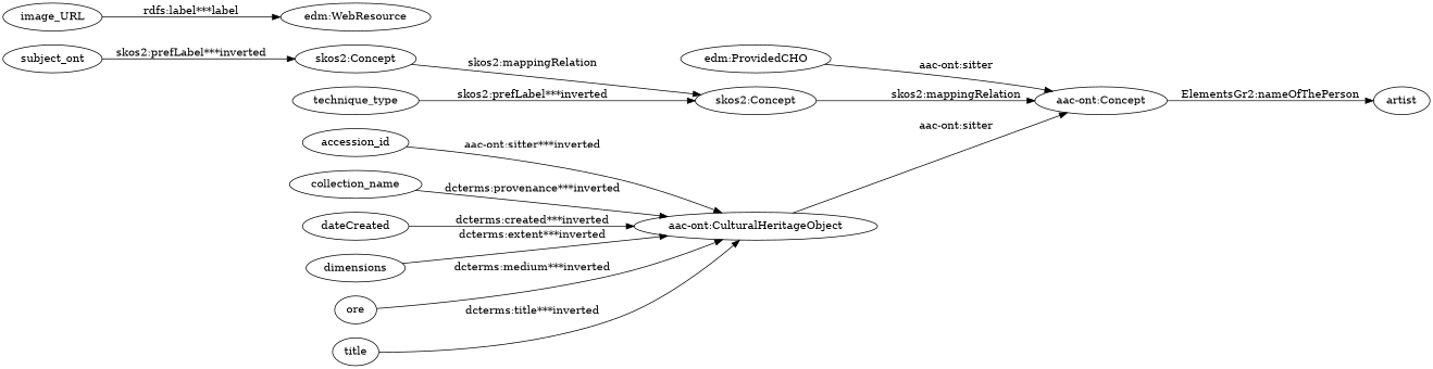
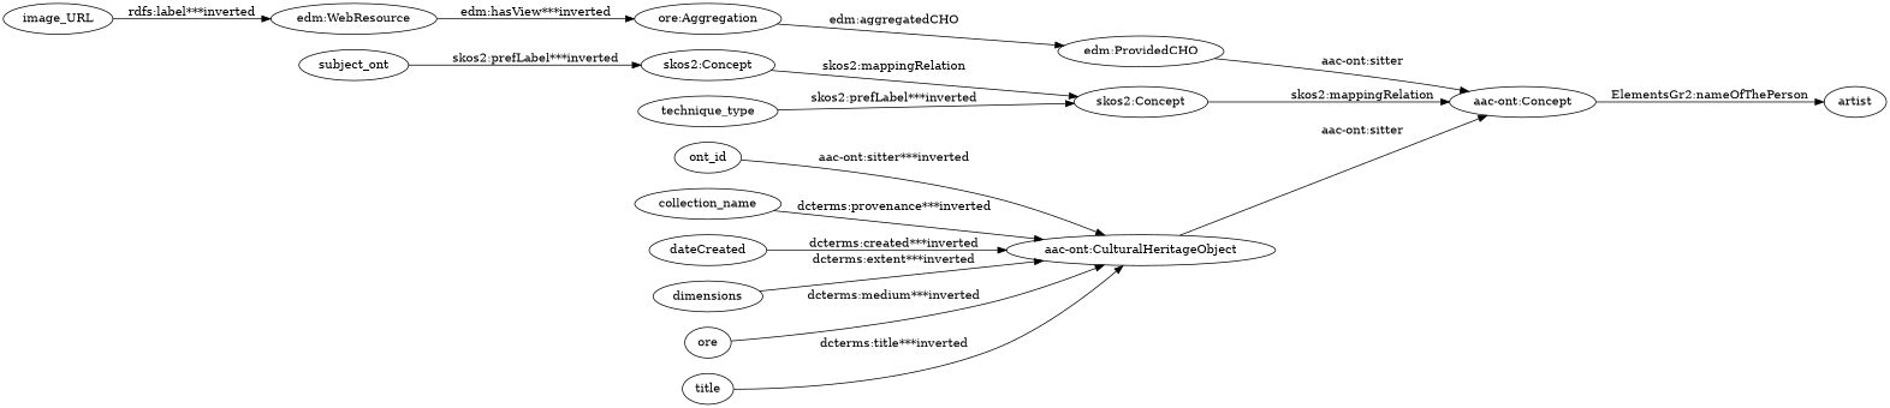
  digraph {
    rankdir=LR
    node [type=attribute_name]
    edge [type=st_property_uri weight=1]
    n1 [label="aac-ont:CulturalHeritageObject" type=class_uri]
    n2 [label="aac-ont:Concept" type=class_uri]
    n3 [label=artist]
-   n4 [label=accession_id]
+   n4 [label=ont_id]
    n5 [label=collection_name]
    n6 [label=dateCreated]
    n7 [label=dimensions]
    n8 [label="edm:ProvidedCHO" type=class_uri]
    n9 [label="edm:WebResource" type=class_uri]
+   n10 [label="ore:Aggregation" type=class_uri]
    n11 [label=image_URL]
    n12 [label=ore]
    n13 [label="skos2:Concept" type=class_uri]
    n14 [label="skos2:Concept" type=class_uri]
    n15 [label=subject_ont]
    n16 [label=technique_type]
    n17 [label=title]
    n1 -> n2 [label="aac-ont:sitter" type=direct_property_uri]
    n2 -> n3 [label="ElementsGr2:nameOfThePerson" weight=""]
    n4 -> n1 [label="aac-ont:sitter***inverted"]
    n5 -> n1 [label="dcterms:provenance***inverted"]
    n6 -> n1 [label="dcterms:created***inverted"]
    n7 -> n1 [label="dcterms:extent***inverted"]
    n8 -> n2 [label="aac-ont:sitter" type=direct_property_uri]
-   n11 -> n9 [label="rdfs:label***label"]
+   n9 -> n10 [label="edm:hasView***inverted" type=direct_property_uri]
+   n10 -> n8 [label="edm:aggregatedCHO" type=direct_property_uri]
+   n11 -> n9 [label="rdfs:label***inverted"]
    n12 -> n1 [label="dcterms:medium***inverted"]
    n13 -> n2 [label="skos2:mappingRelation" type=inherited weight=4]
    n14 -> n13 [label="skos2:mappingRelation" type=direct_property_uri]
    n15 -> n14 [label="skos2:prefLabel***inverted"]
    n16 -> n13 [label="skos2:prefLabel***inverted"]
    n17 -> n1 [label="dcterms:title***inverted"]
  }
